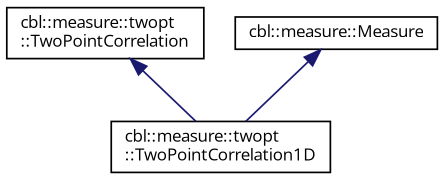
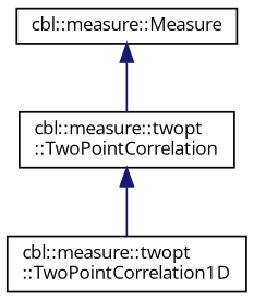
  digraph {
    fontname="Open Sans"
    node [color=black fillcolor=white fontname="Open Sans" fontsize=10 shape=record style=filled]
    edge [color=midnightblue dir=back fontname="Open Sans" fontsize=10 labelfontname=Helvetica labelfontsize=10 style=solid]
    n1 [height=0.2 label="cbl::measure::twopt\l::TwoPointCorrelation1D" width=0.4]
    n2 [height=0.2 label="cbl::measure::twopt\l::TwoPointCorrelation" width=0.4]
    n3 [height=0.2 label="cbl::measure::Measure" width=0.4]
    n2 -> n1
-   n3 -> n1
+   n3 -> n2
  }
